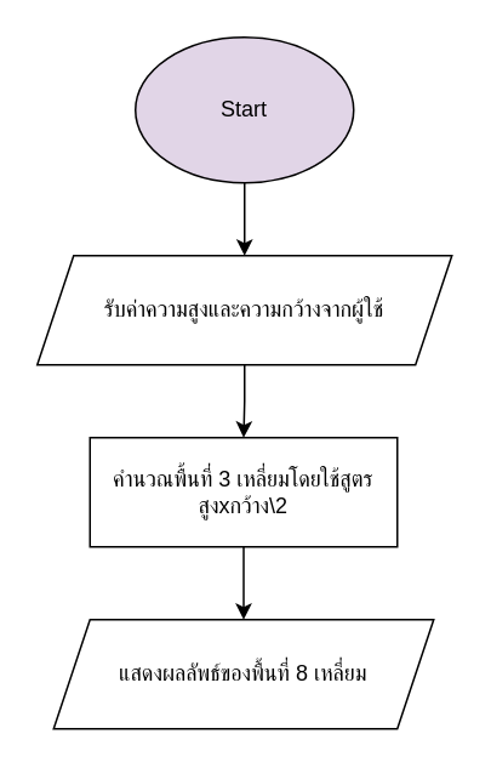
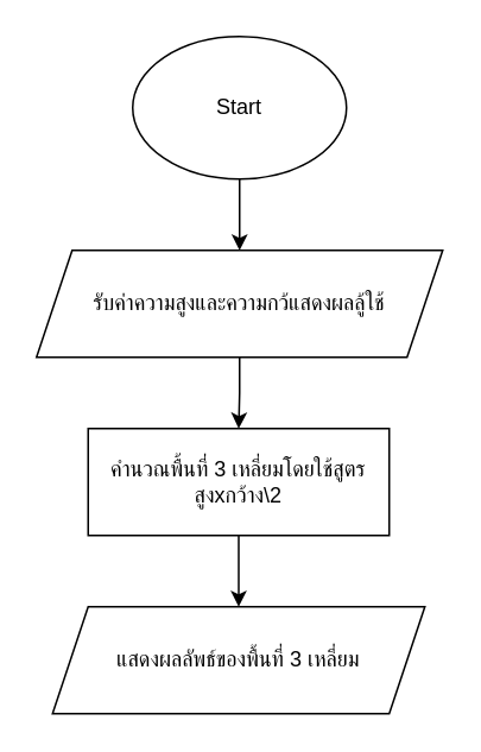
  <mxCell id="0" />
  <mxCell id="1" parent="0" />
  <mxCell id="2" value="" style="edgeStyle=orthogonalEdgeStyle;rounded=0;orthogonalLoop=1;jettySize=auto;html=1;" edge="1" parent="1" source="3" target="5"><mxGeometry relative="1" as="geometry" /></mxCell>
- <mxCell id="3" value="Start" style="ellipse;whiteSpace=wrap;html=1;fillColor=#e1d5e7;" parent="1" vertex="1"><mxGeometry x="74" y="20" width="120" height="80" as="geometry" /></mxCell>
+ <mxCell id="3" value="Start" style="ellipse;whiteSpace=wrap;html=1;" parent="1" vertex="1"><mxGeometry x="74" y="20" width="120" height="80" as="geometry" /></mxCell>
  <mxCell id="4" value="" style="edgeStyle=orthogonalEdgeStyle;rounded=0;orthogonalLoop=1;jettySize=auto;html=1;" edge="1" parent="1" source="5" target="7"><mxGeometry relative="1" as="geometry" /></mxCell>
- <mxCell id="5" value="รับค่าความสูงและความกว้างจากผู้ใช้" style="shape=parallelogram;perimeter=parallelogramPerimeter;whiteSpace=wrap;html=1;fixedSize=1;" vertex="1" parent="1"><mxGeometry x="20" y="140" width="228" height="60" as="geometry" /></mxCell>
+ <mxCell id="5" value="รับค่าความสูงและความกว้แสดงผลลู้ใช้" style="shape=parallelogram;perimeter=parallelogramPerimeter;whiteSpace=wrap;html=1;fixedSize=1;" vertex="1" parent="1"><mxGeometry x="20" y="140" width="228" height="60" as="geometry" /></mxCell>
  <mxCell id="6" value="" style="edgeStyle=orthogonalEdgeStyle;rounded=0;orthogonalLoop=1;jettySize=auto;html=1;" edge="1" parent="1" source="7" target="8"><mxGeometry relative="1" as="geometry" /></mxCell>
  <mxCell id="7" value="คำนวณพื้นที่ 3 เหลี่ยมโดยใช้สูตร&lt;br&gt;&lt;div&gt;&lt;span style=&quot;background-color: initial;&quot;&gt;สูงx&lt;/span&gt;กว้าง\2&lt;/div&gt;" style="rounded=0;whiteSpace=wrap;html=1;" vertex="1" parent="1"><mxGeometry x="49" y="240" width="169" height="60" as="geometry" /></mxCell>
- <mxCell id="8" value="แสดงผลลัพธ์ของพื้นที่ 8 เหลี่ยม" style="shape=parallelogram;perimeter=parallelogramPerimeter;whiteSpace=wrap;html=1;fixedSize=1;" vertex="1" parent="1"><mxGeometry x="29" y="340" width="209" height="60" as="geometry" /></mxCell>
+ <mxCell id="8" value="แสดงผลลัพธ์ของพื้นที่ 3 เหลี่ยม" style="shape=parallelogram;perimeter=parallelogramPerimeter;whiteSpace=wrap;html=1;fixedSize=1;" vertex="1" parent="1"><mxGeometry x="29" y="340" width="209" height="60" as="geometry" /></mxCell>
